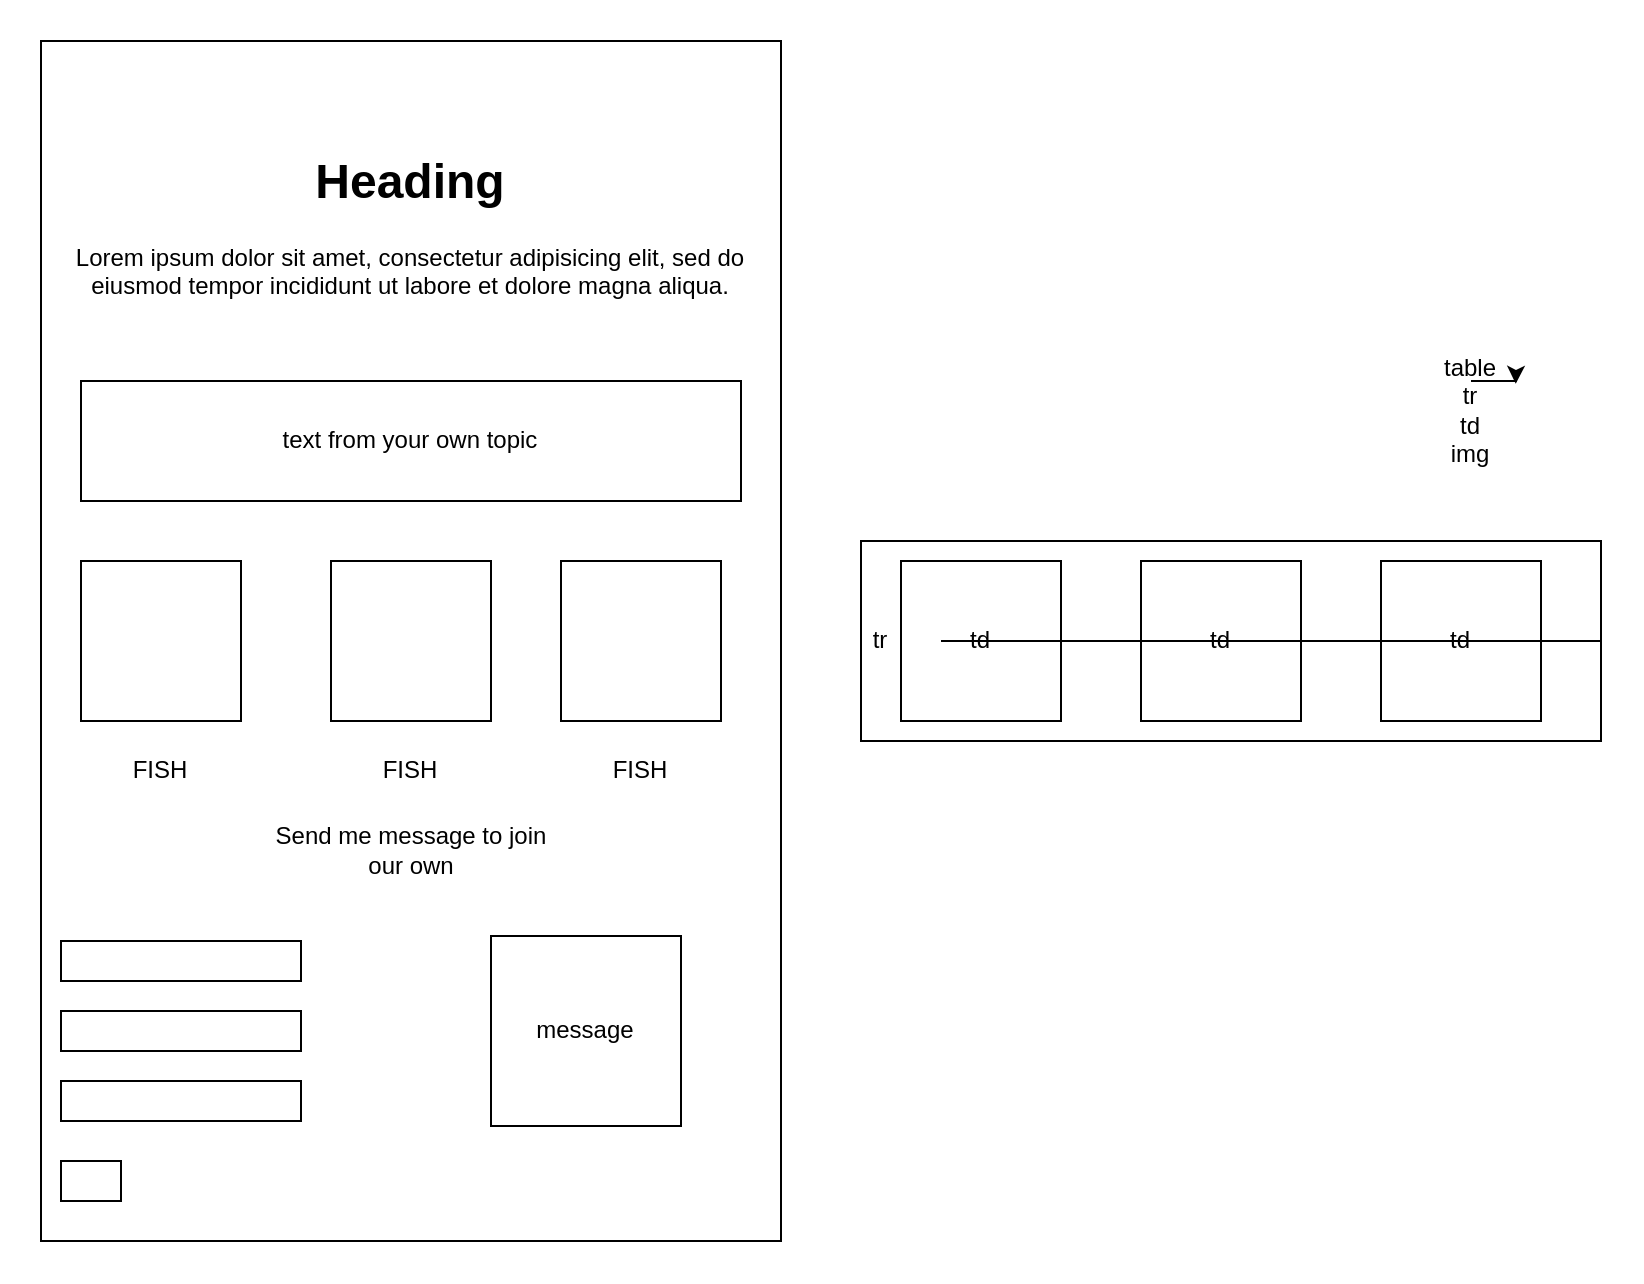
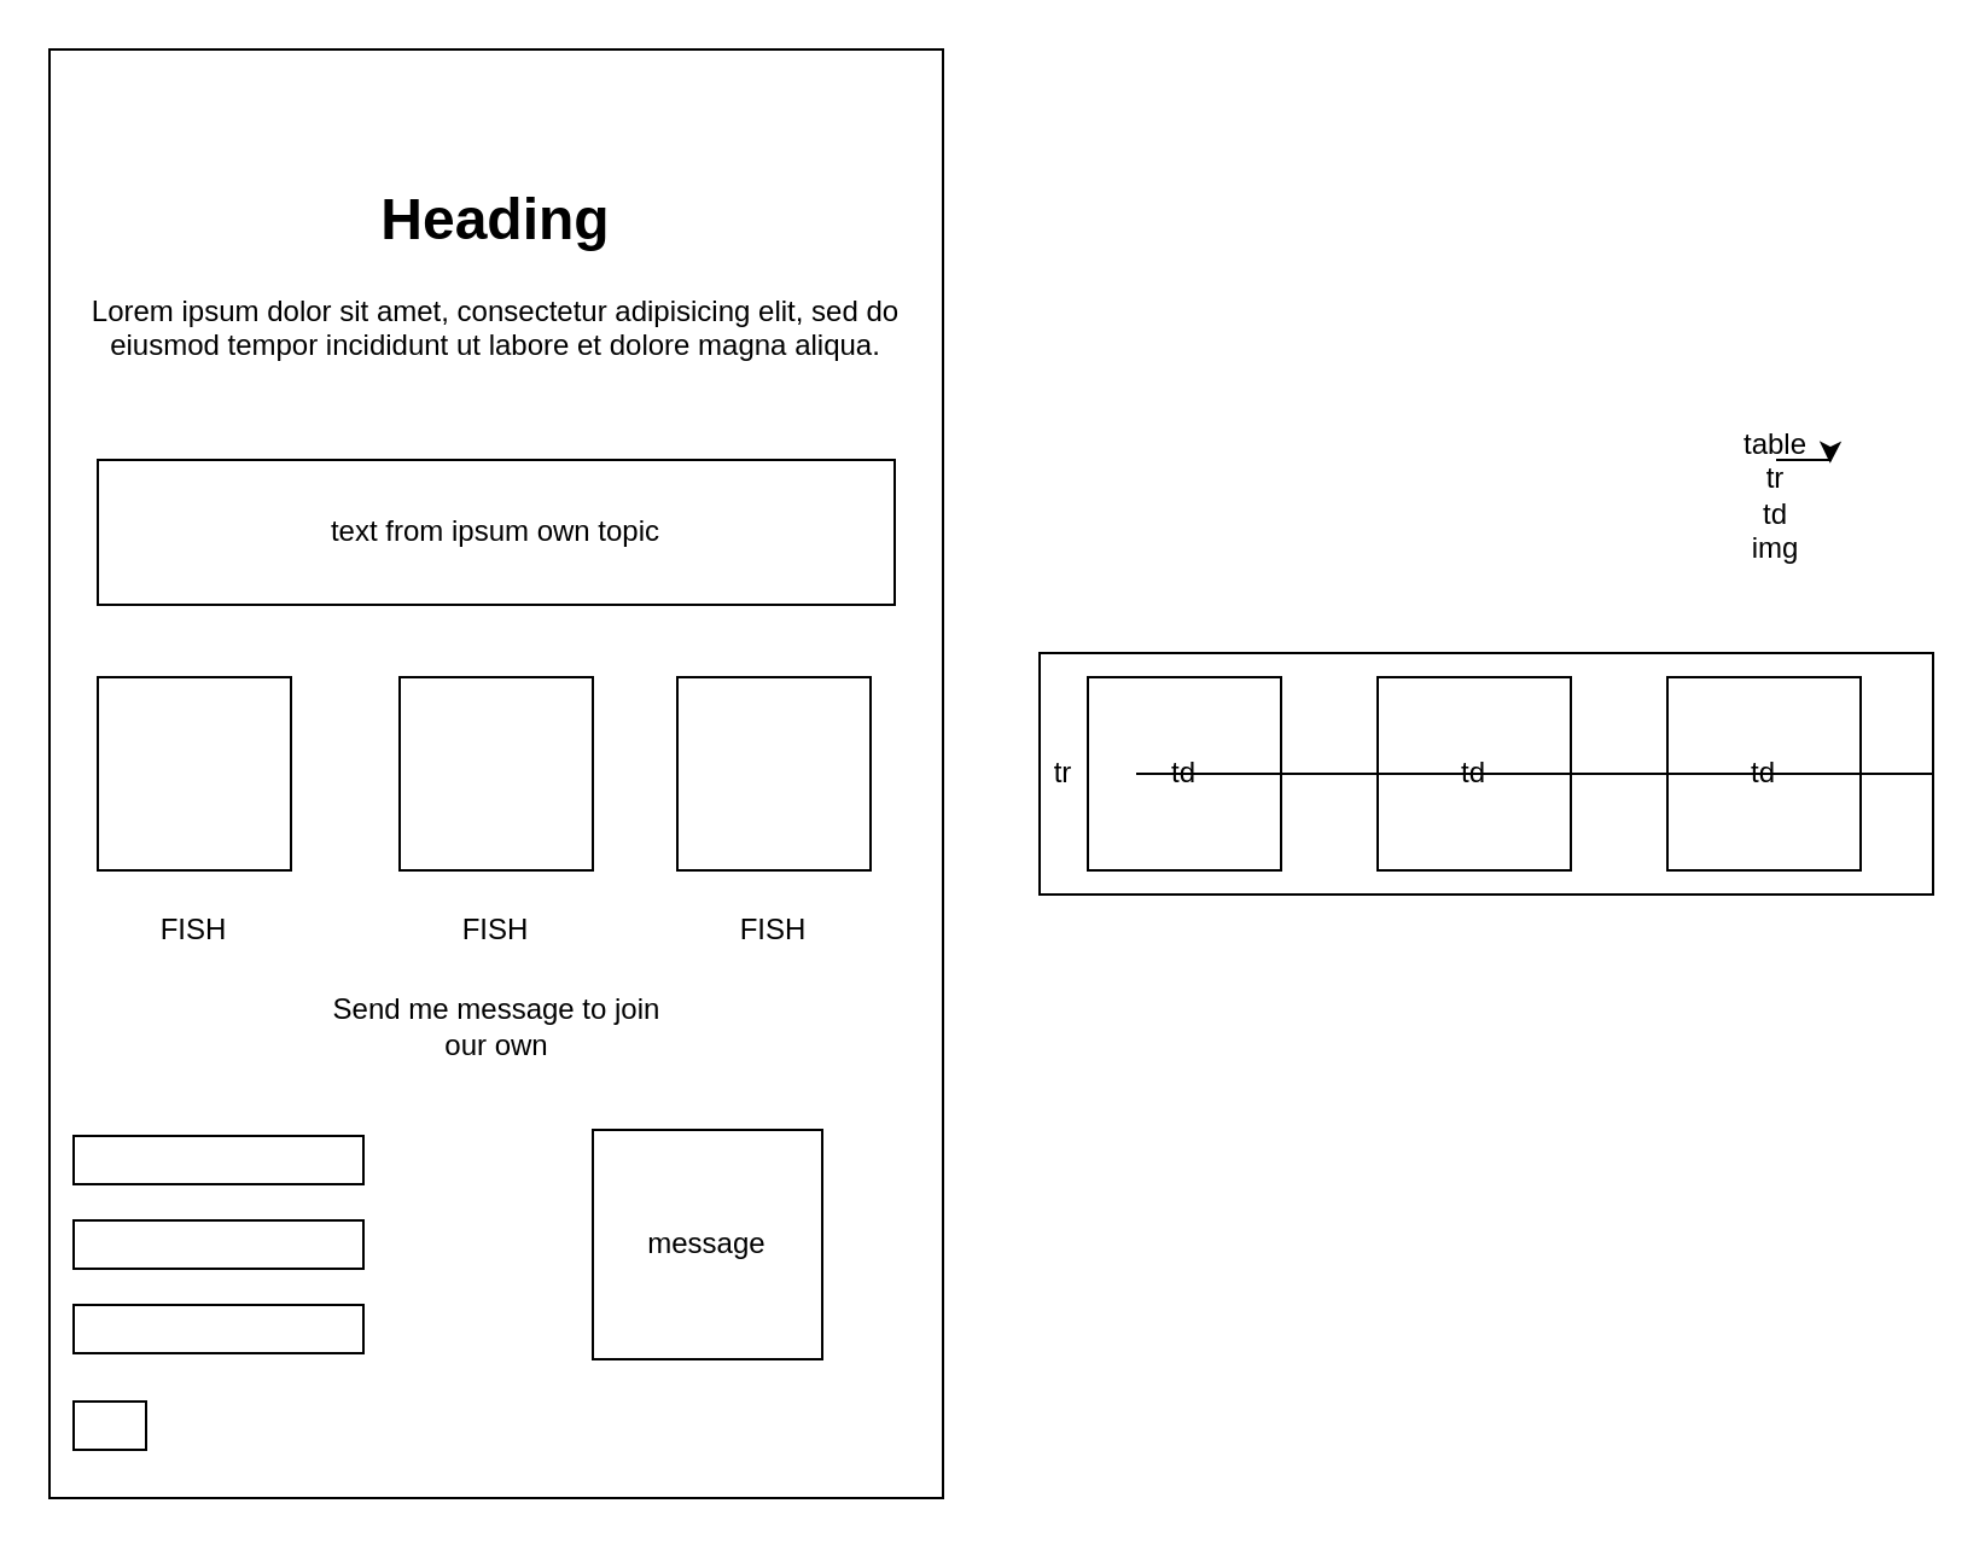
  <mxCell id="0" />
  <mxCell id="1" parent="0" />
  <mxCell id="2" value="" style="rounded=0;whiteSpace=wrap;html=1;" vertex="1" parent="1"><mxGeometry x="20" y="20" width="370" height="600" as="geometry" /></mxCell>
  <mxCell id="3" value="&lt;h1 style=&quot;margin-top: 0px;&quot;&gt;Heading&lt;/h1&gt;&lt;p&gt;Lorem ipsum dolor sit amet, consectetur adipisicing elit, sed do eiusmod tempor incididunt ut labore et dolore magna aliqua.&lt;/p&gt;" style="text;html=1;whiteSpace=wrap;overflow=hidden;rounded=0;align=center;" vertex="1" parent="1"><mxGeometry x="30" y="70" width="350" height="130" as="geometry" /></mxCell>
  <mxCell id="4" value="" style="rounded=0;whiteSpace=wrap;html=1;" vertex="1" parent="1"><mxGeometry x="40" y="190" width="330" height="60" as="geometry" /></mxCell>
- <mxCell id="5" value="text from your own topic" style="text;html=1;align=center;verticalAlign=middle;whiteSpace=wrap;rounded=0;" vertex="1" parent="1"><mxGeometry x="100" y="205" width="210" height="30" as="geometry" /></mxCell>
+ <mxCell id="5" value="text from ipsum own topic" style="text;html=1;align=center;verticalAlign=middle;whiteSpace=wrap;rounded=0;" vertex="1" parent="1"><mxGeometry x="100" y="205" width="210" height="30" as="geometry" /></mxCell>
  <mxCell id="6" value="" style="whiteSpace=wrap;html=1;aspect=fixed;" vertex="1" parent="1"><mxGeometry x="40" y="280" width="80" height="80" as="geometry" /></mxCell>
  <mxCell id="7" value="" style="whiteSpace=wrap;html=1;aspect=fixed;" vertex="1" parent="1"><mxGeometry x="165" y="280" width="80" height="80" as="geometry" /></mxCell>
  <mxCell id="8" value="" style="whiteSpace=wrap;html=1;aspect=fixed;" vertex="1" parent="1"><mxGeometry x="280" y="280" width="80" height="80" as="geometry" /></mxCell>
  <mxCell id="9" value="" style="rounded=0;whiteSpace=wrap;html=1;" vertex="1" parent="1"><mxGeometry x="30" y="470" width="120" height="20" as="geometry" /></mxCell>
  <mxCell id="10" value="" style="rounded=0;whiteSpace=wrap;html=1;" vertex="1" parent="1"><mxGeometry x="30" y="505" width="120" height="20" as="geometry" /></mxCell>
  <mxCell id="11" value="" style="rounded=0;whiteSpace=wrap;html=1;" vertex="1" parent="1"><mxGeometry x="30" y="540" width="120" height="20" as="geometry" /></mxCell>
  <mxCell id="12" value="" style="rounded=0;whiteSpace=wrap;html=1;" vertex="1" parent="1"><mxGeometry x="30" y="580" width="30" height="20" as="geometry" /></mxCell>
  <mxCell id="13" value="Send me message to join our own" style="text;html=1;align=center;verticalAlign=middle;whiteSpace=wrap;rounded=0;" vertex="1" parent="1"><mxGeometry x="127.5" y="410" width="155" height="30" as="geometry" /></mxCell>
  <mxCell id="14" value="message" style="whiteSpace=wrap;html=1;aspect=fixed;" vertex="1" parent="1"><mxGeometry x="245" y="467.5" width="95" height="95" as="geometry" /></mxCell>
  <mxCell id="15" value="" style="rounded=0;whiteSpace=wrap;html=1;" vertex="1" parent="1"><mxGeometry x="430" y="270" width="370" height="100" as="geometry" /></mxCell>
  <mxCell id="16" value="td" style="whiteSpace=wrap;html=1;aspect=fixed;" vertex="1" parent="1"><mxGeometry x="450" y="280" width="80" height="80" as="geometry" /></mxCell>
  <mxCell id="17" value="td" style="whiteSpace=wrap;html=1;aspect=fixed;" vertex="1" parent="1"><mxGeometry x="570" y="280" width="80" height="80" as="geometry" /></mxCell>
  <mxCell id="18" value="td" style="whiteSpace=wrap;html=1;aspect=fixed;" vertex="1" parent="1"><mxGeometry x="690" y="280" width="80" height="80" as="geometry" /></mxCell>
  <mxCell id="19" value="tr" style="text;html=1;align=center;verticalAlign=middle;whiteSpace=wrap;rounded=0;" vertex="1" parent="1"><mxGeometry x="410" y="305" width="60" height="30" as="geometry" /></mxCell>
  <mxCell id="20" value="" style="endArrow=none;html=1;rounded=0;entryX=1;entryY=0.5;entryDx=0;entryDy=0;" edge="1" parent="1" source="19" target="15"><mxGeometry width="50" height="50" relative="1" as="geometry"><mxPoint x="390" y="450" as="sourcePoint" /><mxPoint x="440" y="400" as="targetPoint" /></mxGeometry></mxCell>
  <mxCell id="21" value="table&lt;br&gt;tr&lt;br&gt;td&lt;br&gt;img" style="text;html=1;align=center;verticalAlign=middle;whiteSpace=wrap;rounded=0;" vertex="1" parent="1"><mxGeometry x="705" y="190" width="60" height="30" as="geometry" /></mxCell>
  <mxCell id="22" style="edgeStyle=orthogonalEdgeStyle;rounded=0;orthogonalLoop=1;jettySize=auto;html=1;exitX=0.5;exitY=0;exitDx=0;exitDy=0;entryX=0.873;entryY=0.047;entryDx=0;entryDy=0;entryPerimeter=0;" edge="1" parent="1" source="21" target="21"><mxGeometry relative="1" as="geometry" /></mxCell>
  <mxCell id="23" value="FISH" style="text;html=1;align=center;verticalAlign=middle;whiteSpace=wrap;rounded=0;" vertex="1" parent="1"><mxGeometry x="50" y="370" width="60" height="30" as="geometry" /></mxCell>
  <mxCell id="24" value="FISH" style="text;html=1;align=center;verticalAlign=middle;whiteSpace=wrap;rounded=0;" vertex="1" parent="1"><mxGeometry x="175" y="370" width="60" height="30" as="geometry" /></mxCell>
  <mxCell id="25" value="FISH" style="text;html=1;align=center;verticalAlign=middle;whiteSpace=wrap;rounded=0;" vertex="1" parent="1"><mxGeometry x="290" y="370" width="60" height="30" as="geometry" /></mxCell>
